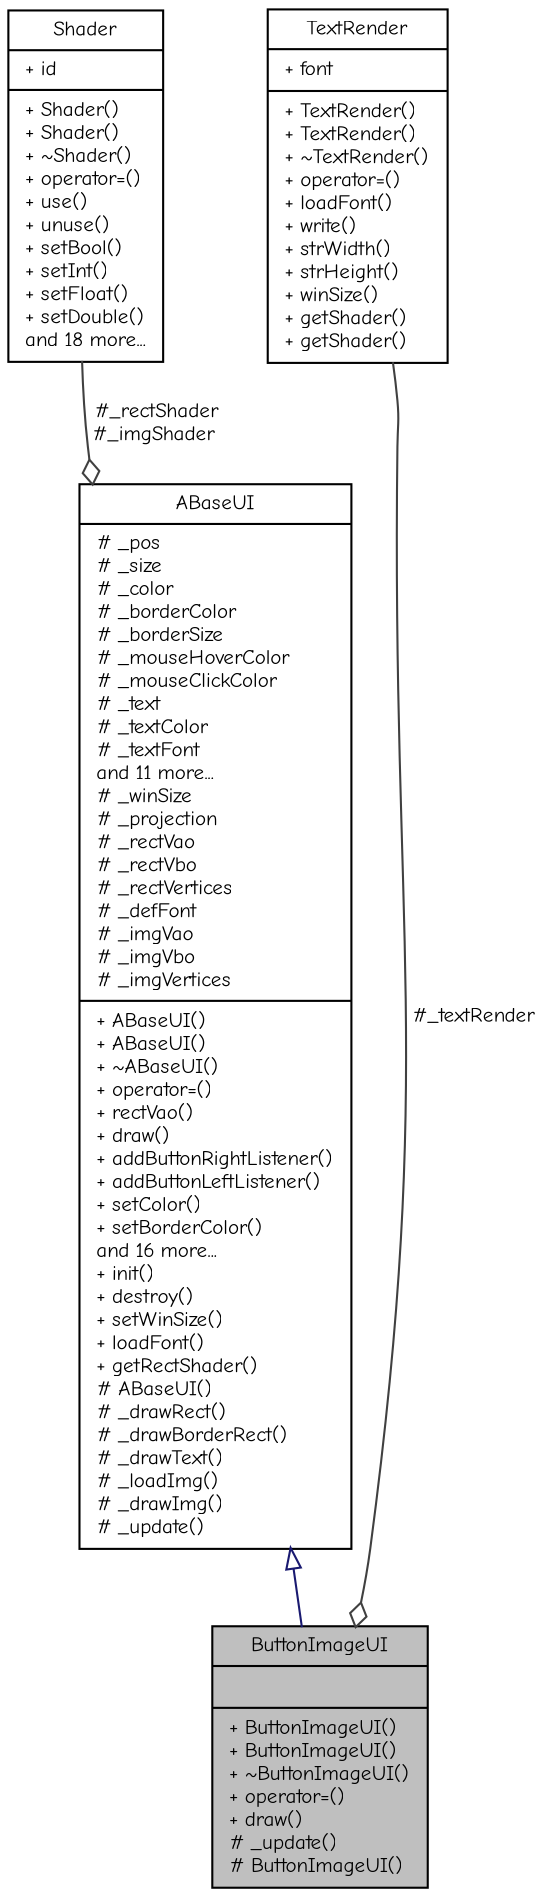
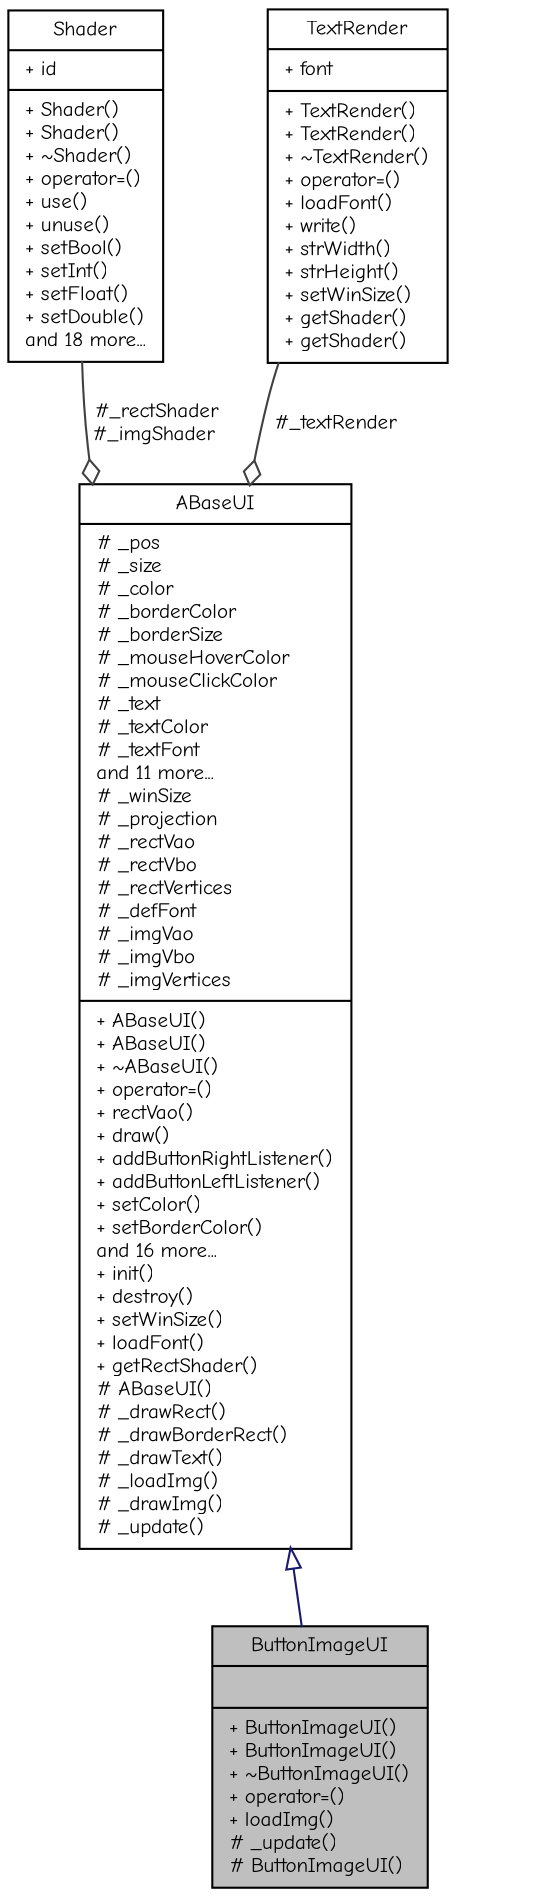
  digraph {
    fontname="Comic Neue"
    node [color=black fillcolor=white fontname="Comic Neue" fontsize=10 shape=record style=filled]
    edge [color=grey25 fontname="Comic Neue" fontsize=10 labelfontname=Helvetica labelfontsize=10 style=solid arrowhead=odiamond]
-   n1 [fillcolor=grey75 fontcolor=black height=0.2 label="{ButtonImageUI\n||+ ButtonImageUI()\l+ ButtonImageUI()\l+ ~ButtonImageUI()\l+ operator=()\l+ draw()\l# _update()\l# ButtonImageUI()\l}" width=0.4]
+   n1 [fillcolor=grey75 fontcolor=black height=0.2 label="{ButtonImageUI\n||+ ButtonImageUI()\l+ ButtonImageUI()\l+ ~ButtonImageUI()\l+ operator=()\l+ loadImg()\l# _update()\l# ButtonImageUI()\l}" width=0.4]
    n2 [height=0.2 label="{ABaseUI\n|# _pos\l# _size\l# _color\l# _borderColor\l# _borderSize\l# _mouseHoverColor\l# _mouseClickColor\l# _text\l# _textColor\l# _textFont\land 11 more...\l# _winSize\l# _projection\l# _rectVao\l# _rectVbo\l# _rectVertices\l# _defFont\l# _imgVao\l# _imgVbo\l# _imgVertices\l|+ ABaseUI()\l+ ABaseUI()\l+ ~ABaseUI()\l+ operator=()\l+ rectVao()\l+ draw()\l+ addButtonRightListener()\l+ addButtonLeftListener()\l+ setColor()\l+ setBorderColor()\land 16 more...\l+ init()\l+ destroy()\l+ setWinSize()\l+ loadFont()\l+ getRectShader()\l# ABaseUI()\l# _drawRect()\l# _drawBorderRect()\l# _drawText()\l# _loadImg()\l# _drawImg()\l# _update()\l}" width=0.4]
    n3 [height=0.2 label="{Shader\n|+ id\l|+ Shader()\l+ Shader()\l+ ~Shader()\l+ operator=()\l+ use()\l+ unuse()\l+ setBool()\l+ setInt()\l+ setFloat()\l+ setDouble()\land 18 more...\l}" width=0.4]
-   n4 [height=0.2 label="{TextRender\n|+ font\l|+ TextRender()\l+ TextRender()\l+ ~TextRender()\l+ operator=()\l+ loadFont()\l+ write()\l+ strWidth()\l+ strHeight()\l+ winSize()\l+ getShader()\l+ getShader()\l}" width=0.4]
+   n4 [height=0.2 label="{TextRender\n|+ font\l|+ TextRender()\l+ TextRender()\l+ ~TextRender()\l+ operator=()\l+ loadFont()\l+ write()\l+ strWidth()\l+ strHeight()\l+ setWinSize()\l+ getShader()\l+ getShader()\l}" width=0.4]
    n2 -> n1 [arrowtail=onormal color=midnightblue dir=back arrowhead=""]
    n3 -> n2 [label=" #_rectShader\n#_imgShader"]
-   n4 -> n1 [label=" #_textRender"]
+   n4 -> n2 [label=" #_textRender"]
  }
